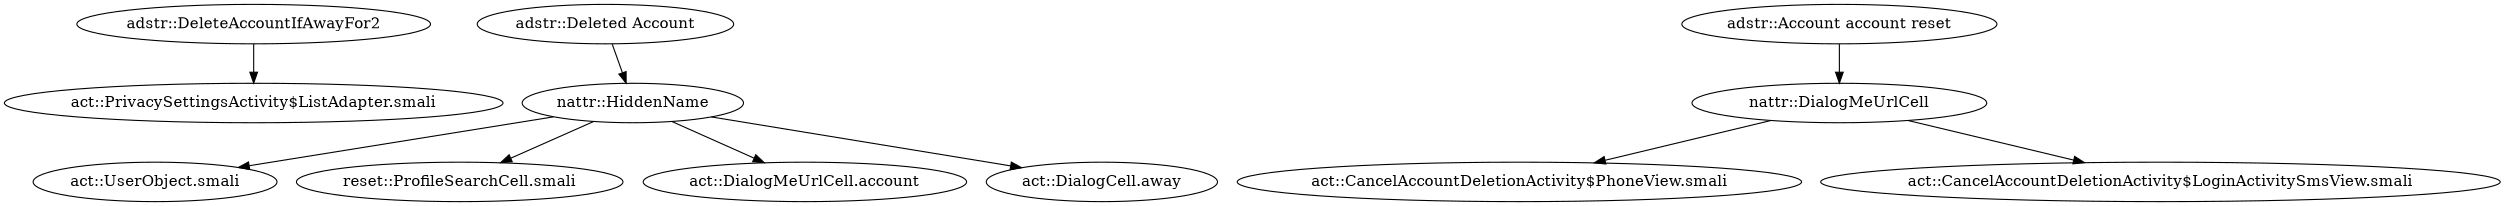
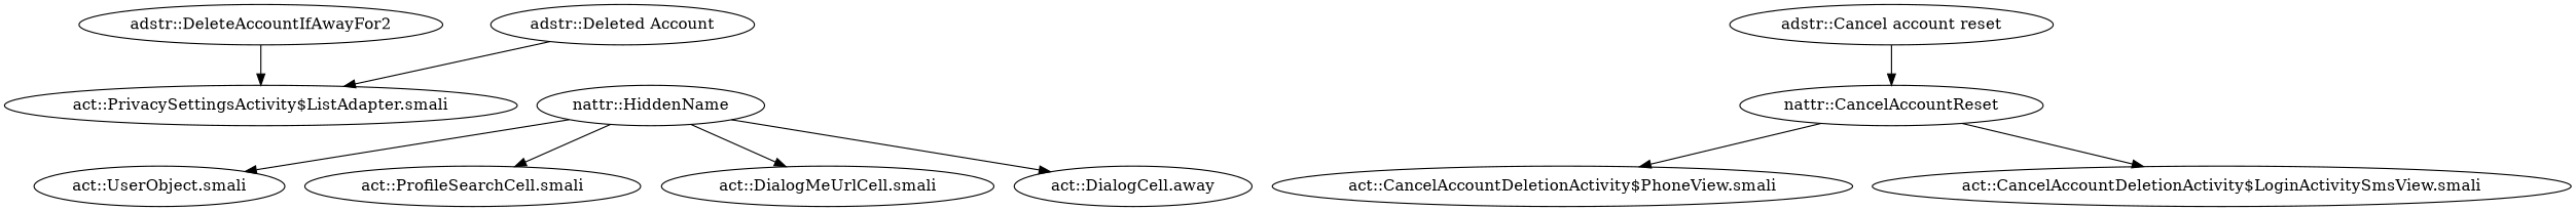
  digraph {
    n1 [label="adstr::DeleteAccountIfAwayFor2"]
    "act::PrivacySettingsActivity$ListAdapter.smali"
    "adstr::Deleted Account"
    "nattr::HiddenName"
    "act::UserObject.smali"
-   "act::ProfileSearchCell.smali" [label="reset::ProfileSearchCell.smali"]
-   "act::DialogMeUrlCell.smali" [label="act::DialogMeUrlCell.account"]
+   "act::ProfileSearchCell.smali"
+   "act::DialogMeUrlCell.smali"
    n8 [label="act::DialogCell.away"]
-   "adstr::Cancel account reset" [label="adstr::Account account reset"]
-   "nattr::CancelAccountReset" [label="nattr::DialogMeUrlCell"]
+   "adstr::Cancel account reset"
+   "nattr::CancelAccountReset"
    "act::CancelAccountDeletionActivity$PhoneView.smali"
    "act::CancelAccountDeletionActivity$LoginActivitySmsView.smali"
    n1 -> "act::PrivacySettingsActivity$ListAdapter.smali"
-   "adstr::Deleted Account" -> "nattr::HiddenName"
+   "adstr::Deleted Account" -> "act::PrivacySettingsActivity$ListAdapter.smali"
    "nattr::HiddenName" -> "act::UserObject.smali"
    "nattr::HiddenName" -> "act::ProfileSearchCell.smali"
    "nattr::HiddenName" -> "act::DialogMeUrlCell.smali"
    "nattr::HiddenName" -> n8
    "adstr::Cancel account reset" -> "nattr::CancelAccountReset"
    "nattr::CancelAccountReset" -> "act::CancelAccountDeletionActivity$PhoneView.smali"
    "nattr::CancelAccountReset" -> "act::CancelAccountDeletionActivity$LoginActivitySmsView.smali"
  }
